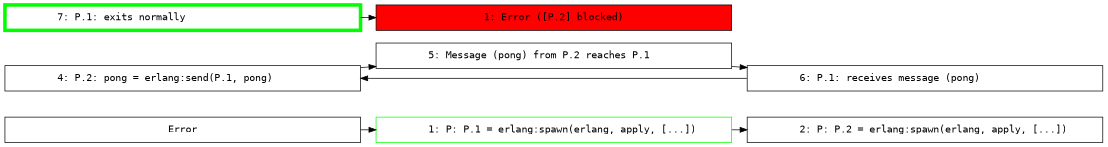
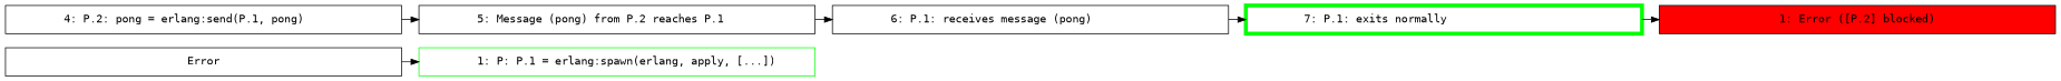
  digraph {
    rankdir=LR
    ranksep=0.3
    node [fontname=Monospace shape=box]
    edge [weight=1000]
    n1 [label=Error width=7]
    n2 [color=lime label="        1: P: P.1 = erlang:spawn(erlang, apply, [...])\l" width=7]
-   n3 [label="        2: P: P.2 = erlang:spawn(erlang, apply, [...])\l" width=7]
    n4 [label="        4: P.2: pong = erlang:send(P.1, pong)\l" width=7]
    n5 [label="        5: Message (pong) from P.2 reaches P.1\l" width=7]
    n6 [label="        6: P.1: receives message (pong)\l" width=7]
    n7 [color=lime label="        7: P.1: exits normally\l" penwidth=5 width=7]
    n8 [fillcolor=red label="1: Error ([P.2] blocked)" style=filled width=7]
    n1 -> n2
-   n2 -> n3
    n4 -> n5
    n5 -> n6
-   n6 -> n4
+   n6 -> n7
    n7 -> n8
  }
